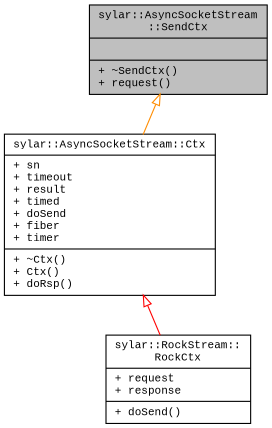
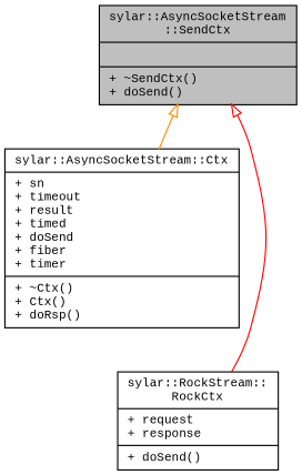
  digraph {
    fontname="Liberation Mono"
    node [color=black fillcolor=white fontname="Liberation Mono" fontsize=10 shape=record style=filled]
    edge [arrowtail=onormal dir=back fontname="Liberation Mono" fontsize=10 labelfontname=Helvetica labelfontsize=10 style=solid]
-   n1 [fillcolor=grey75 fontcolor=black height=0.2 label="{sylar::AsyncSocketStream\l::SendCtx\n||+ ~SendCtx()\l+ request()\l}" width=0.4]
+   n1 [fillcolor=grey75 fontcolor=black height=0.2 label="{sylar::AsyncSocketStream\l::SendCtx\n||+ ~SendCtx()\l+ doSend()\l}" width=0.4]
    n2 [height=0.2 label="{sylar::AsyncSocketStream::Ctx\n|+ sn\l+ timeout\l+ result\l+ timed\l+ doSend\l+ fiber\l+ timer\l|+ ~Ctx()\l+ Ctx()\l+ doRsp()\l}" width=0.4]
    n3 [height=0.2 label="{sylar::RockStream::\lRockCtx\n|+ request\l+ response\l|+ doSend()\l}" width=0.4]
    n1 -> n2 [color=darkorange]
-   n2 -> n3 [color=red]
+   n1 -> n3 [color=red]
  }
